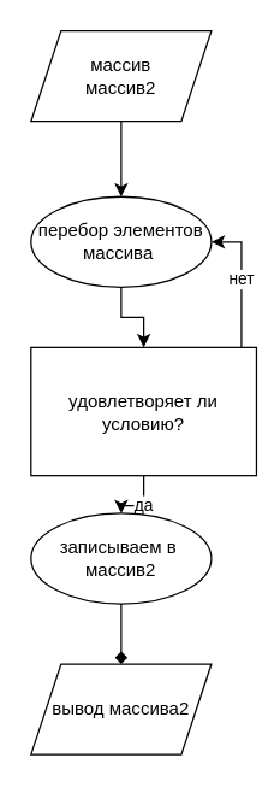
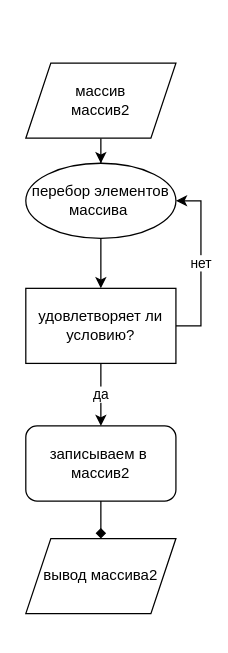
  <mxCell id="0" />
  <mxCell id="1" parent="0" />
  <mxCell id="2" value="" style="edgeStyle=orthogonalEdgeStyle;rounded=0;orthogonalLoop=1;jettySize=auto;html=1;" edge="1" parent="1" source="3" target="5"><mxGeometry relative="1" as="geometry" /></mxCell>
- <mxCell id="3" value="массив&lt;br&gt;массив2" style="shape=parallelogram;perimeter=parallelogramPerimeter;whiteSpace=wrap;html=1;fixedSize=1;" vertex="1" parent="1"><mxGeometry x="20" y="20" width="120" height="60" as="geometry" /></mxCell>
+ <mxCell id="3" value="массив&lt;br&gt;массив2" style="shape=parallelogram;perimeter=parallelogramPerimeter;whiteSpace=wrap;html=1;fixedSize=1;" vertex="1" parent="1"><mxGeometry x="20" y="50" width="120" height="60" as="geometry" /></mxCell>
  <mxCell id="4" value="" style="edgeStyle=orthogonalEdgeStyle;rounded=0;orthogonalLoop=1;jettySize=auto;html=1;" edge="1" parent="1" source="5" target="8"><mxGeometry relative="1" as="geometry" /></mxCell>
  <mxCell id="5" value="перебор элементов массива&amp;nbsp;" style="ellipse;whiteSpace=wrap;html=1;" vertex="1" parent="1"><mxGeometry x="20" y="130" width="120" height="60" as="geometry" /></mxCell>
  <mxCell id="6" value="да" style="edgeStyle=orthogonalEdgeStyle;rounded=0;orthogonalLoop=1;jettySize=auto;html=1;" edge="1" parent="1" source="8" target="10"><mxGeometry relative="1" as="geometry" /></mxCell>
  <mxCell id="7" value="нет" style="edgeStyle=orthogonalEdgeStyle;rounded=0;orthogonalLoop=1;jettySize=auto;html=1;entryX=1;entryY=0.5;entryDx=0;entryDy=0;" edge="1" parent="1" source="8" target="5"><mxGeometry relative="1" as="geometry"><Array as="points"><mxPoint x="160" y="260" /><mxPoint x="160" y="160" /></Array></mxGeometry></mxCell>
- <mxCell id="8" value="удовлетворяет ли условию?" style="rounded=0;whiteSpace=wrap;html=1;" vertex="1" parent="1"><mxGeometry x="20" y="230" width="150" height="85" as="geometry" /></mxCell>
+ <mxCell id="8" value="удовлетворяет ли условию?" style="rounded=0;whiteSpace=wrap;html=1;" vertex="1" parent="1"><mxGeometry x="20" y="230" width="120" height="60" as="geometry" /></mxCell>
  <mxCell id="9" value="" style="edgeStyle=orthogonalEdgeStyle;rounded=0;orthogonalLoop=1;jettySize=auto;html=1;endArrow=diamond;" edge="1" parent="1" source="10" target="11"><mxGeometry relative="1" as="geometry" /></mxCell>
- <mxCell id="10" value="записываем в&amp;nbsp;&lt;br&gt;массив2" style="ellipse;whiteSpace=wrap;html=1;" vertex="1" parent="1"><mxGeometry x="20" y="340" width="120" height="60" as="geometry" /></mxCell>
- <mxCell id="11" value="вывод массива2" style="shape=parallelogram;perimeter=parallelogramPerimeter;whiteSpace=wrap;html=1;fixedSize=1;" vertex="1" parent="1"><mxGeometry x="20" y="440" width="120" height="60" as="geometry" /></mxCell>
+ <mxCell id="10" value="записываем в&amp;nbsp;&lt;br&gt;массив2" style="rounded=1;whiteSpace=wrap;html=1;" vertex="1" parent="1"><mxGeometry x="20" y="340" width="120" height="60" as="geometry" /></mxCell>
+ <mxCell id="11" value="вывод массива2" style="shape=parallelogram;perimeter=parallelogramPerimeter;whiteSpace=wrap;html=1;fixedSize=1;" vertex="1" parent="1"><mxGeometry x="20" y="430" width="120" height="60" as="geometry" /></mxCell>
